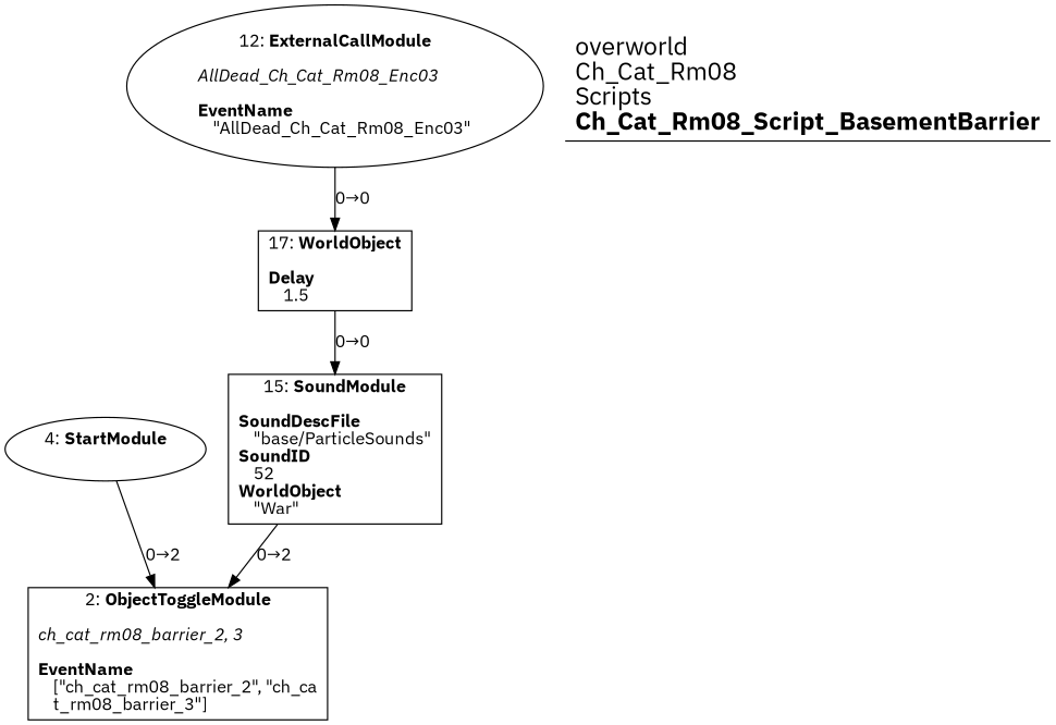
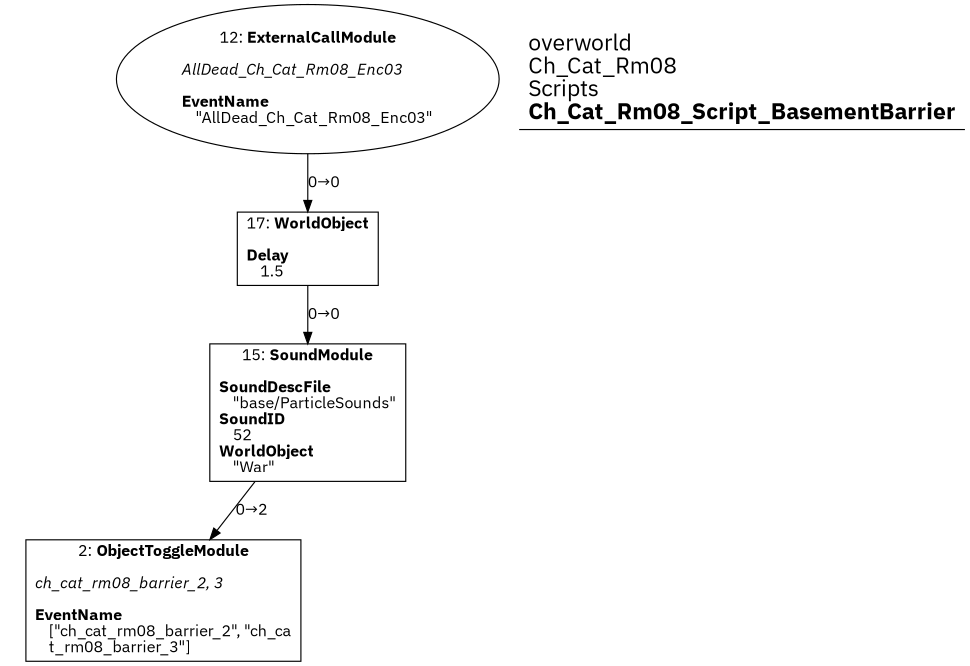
  digraph {
    fontname="IBM Plex Sans"
    splines=spline
    node [fontname="IBM Plex Sans" shape=box]
    edge [fontname="IBM Plex Sans"]
    n1 [label=<2: <b>ObjectToggleModule</b><br/><br/><i>ch_cat_rm08_barrier_2, 3<br align="left"/></i><br align="left"/><b>EventName</b><br align="left"/>    [&quot;ch_cat_rm08_barrier_2&quot;, &quot;ch_ca<br align="left"/>    t_rm08_barrier_3&quot;]<br align="left"/>>]
-   n2 [label=<4: <b>StartModule</b><br/><br/>> shape=oval]
    n3 [label=<12: <b>ExternalCallModule</b><br/><br/><i>AllDead_Ch_Cat_Rm08_Enc03<br align="left"/></i><br align="left"/><b>EventName</b><br align="left"/>    &quot;AllDead_Ch_Cat_Rm08_Enc03&quot;<br align="left"/>> shape=oval]
    n4 [label=<17: <b>WorldObject</b><br/><br/><b>Delay</b><br align="left"/>    1.5<br align="left"/>>]
    n5 [label=<15: <b>SoundModule</b><br/><br/><b>SoundDescFile</b><br align="left"/>    &quot;base/ParticleSounds&quot;<br align="left"/><b>SoundID</b><br align="left"/>    52<br align="left"/><b>WorldObject</b><br align="left"/>    &quot;War&quot;<br align="left"/>>]
    n6 [label=<<font point-size="20">overworld<br align="left"/>Ch_Cat_Rm08<br align="left"/>Scripts<br align="left"/><b>Ch_Cat_Rm08_Script_BasementBarrier</b><br align="left"/></font>> shape=underline]
-   n2 -> n1 [label="0→2"]
    n3 -> n4 [label="0→0"]
    n4 -> n5 [label="0→0"]
    n5 -> n1 [label="0→2"]
  }
